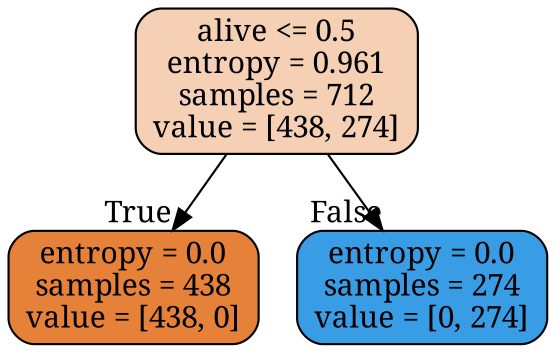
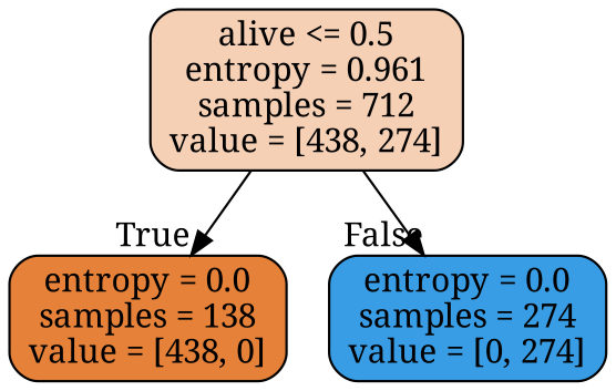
  digraph {
    fontname="Noto Serif"
    node [color=black fontname="Noto Serif" shape=box style="filled, rounded"]
    edge [fontname="Noto Serif" labeldistance=2.5]
    n1 [fillcolor="#f5d0b5" label="alive <= 0.5\nentropy = 0.961\nsamples = 712\nvalue = [438, 274]"]
-   n2 [fillcolor="#e58139" label="entropy = 0.0\nsamples = 438\nvalue = [438, 0]"]
+   n2 [fillcolor="#e58139" label="entropy = 0.0\nsamples = 138\nvalue = [438, 0]"]
    n3 [fillcolor="#399de5" label="entropy = 0.0\nsamples = 274\nvalue = [0, 274]"]
    n1 -> n2 [headlabel=True labelangle=45]
    n1 -> n3 [headlabel=False labelangle=-45]
  }
